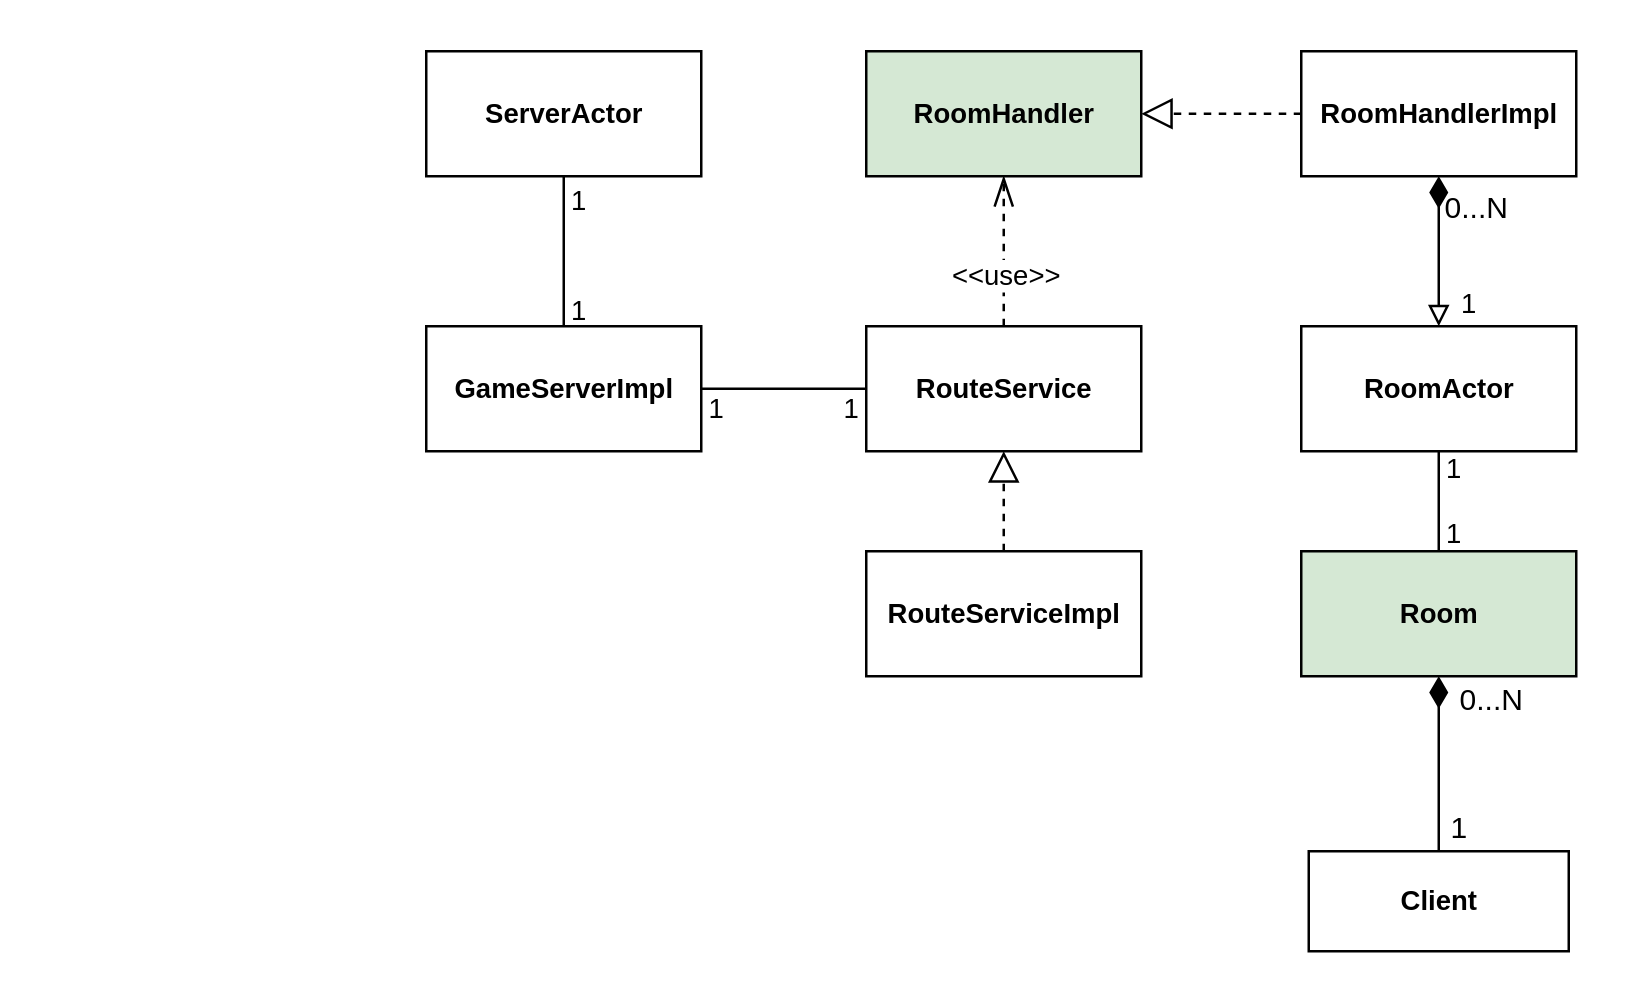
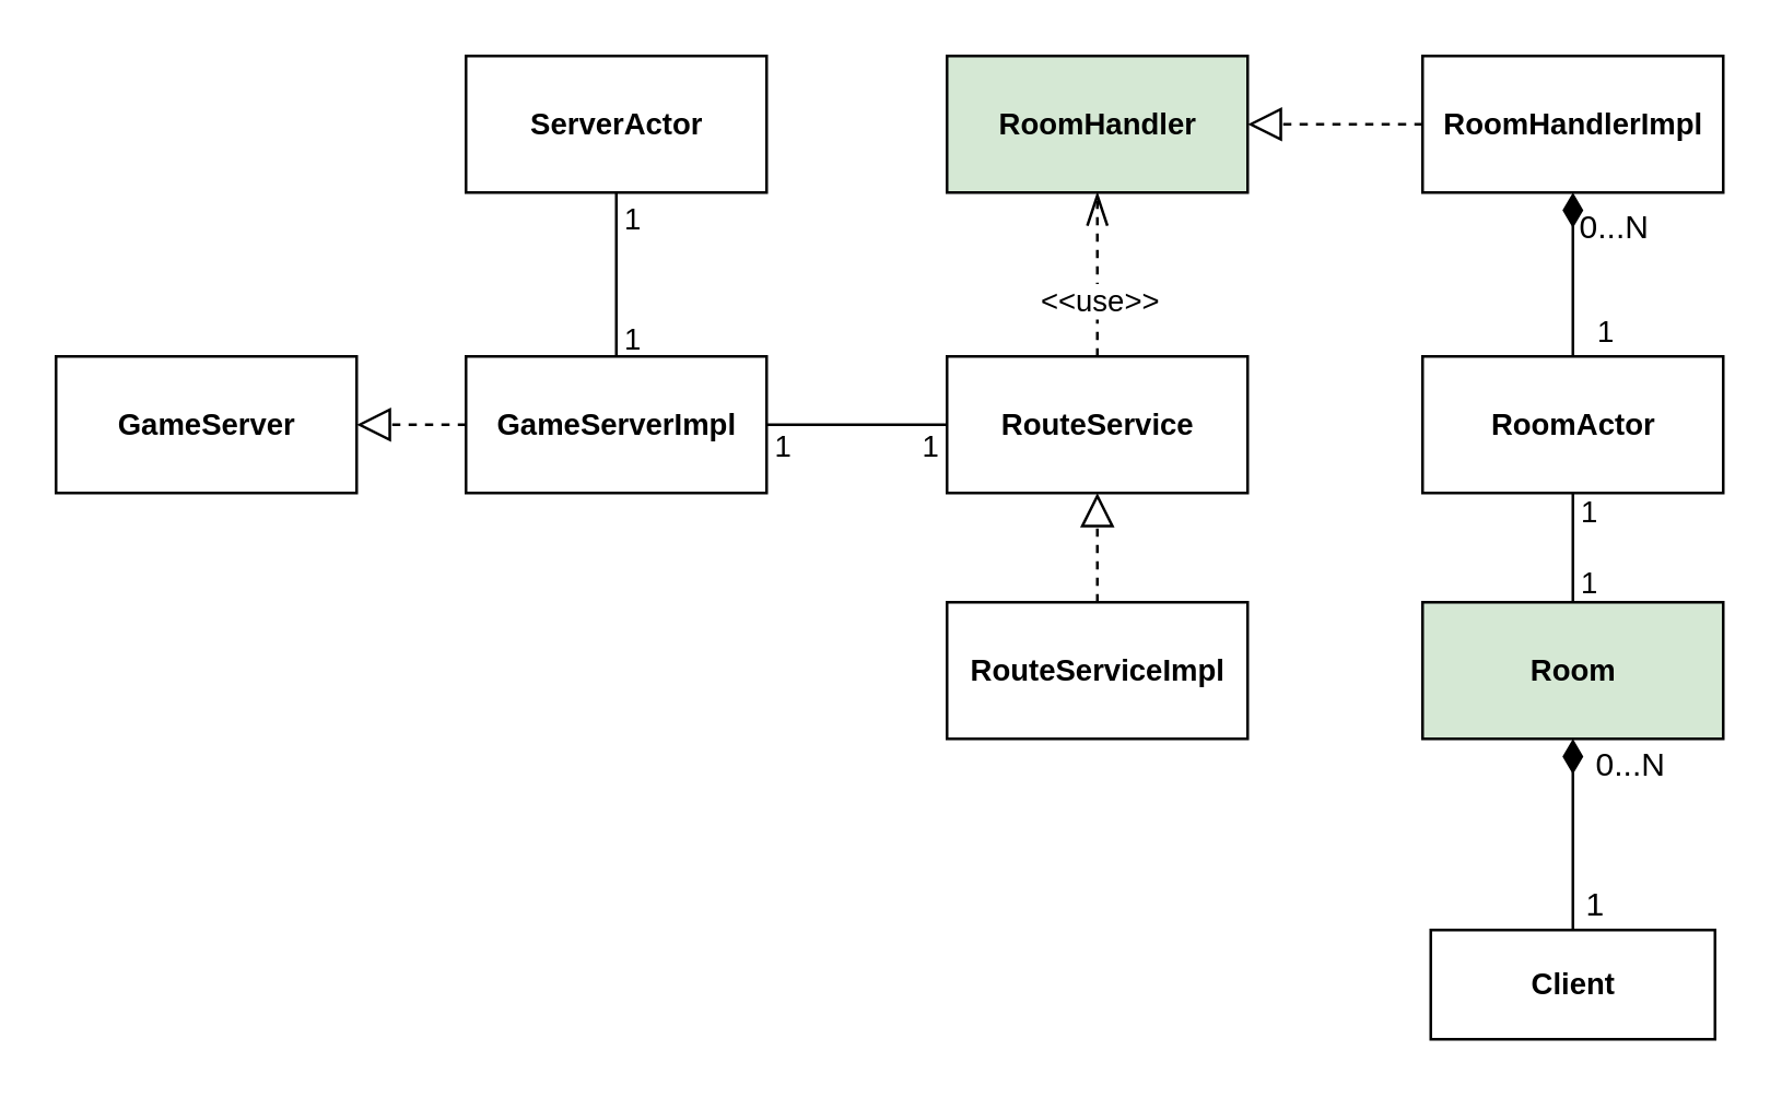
  <mxCell id="0" />
  <mxCell id="1" parent="0" />
+ <mxCell id="2" value="&lt;b&gt;GameServer&lt;/b&gt;" style="html=1;fontSize=11;" vertex="1" parent="1"><mxGeometry x="20" y="130" width="110" height="50" as="geometry" /></mxCell>
  <mxCell id="3" value="ServerActor" style="html=1;fontSize=11;fontStyle=1" vertex="1" parent="1"><mxGeometry x="170" y="20" width="110" height="50" as="geometry" /></mxCell>
  <mxCell id="4" value="&lt;b&gt;RoomHandler&lt;/b&gt;" style="html=1;fontSize=11;fillColor=#d5e8d4;" vertex="1" parent="1"><mxGeometry x="346" y="20" width="110" height="50" as="geometry" /></mxCell>
  <mxCell id="5" style="edgeStyle=orthogonalEdgeStyle;rounded=0;orthogonalLoop=1;jettySize=auto;html=1;dashed=1;startArrow=none;startFill=0;startSize=10;endArrow=openThin;endFill=0;endSize=10;strokeWidth=1;fontSize=11;" edge="1" parent="1" source="7" target="4"><mxGeometry relative="1" as="geometry" /></mxCell>
  <mxCell id="6" value="&amp;lt;&amp;lt;use&amp;gt;&amp;gt;" style="text;html=1;align=center;verticalAlign=middle;resizable=0;points=[];labelBackgroundColor=#ffffff;fontSize=11;" vertex="1" connectable="0" parent="5"><mxGeometry x="0.269" y="-1" relative="1" as="geometry"><mxPoint x="-1" y="17.03" as="offset" /></mxGeometry></mxCell>
  <mxCell id="7" value="&lt;b&gt;RouteService&lt;/b&gt;" style="html=1;fontSize=11;" vertex="1" parent="1"><mxGeometry x="346" y="130" width="110" height="50" as="geometry" /></mxCell>
  <mxCell id="8" style="rounded=0;orthogonalLoop=1;jettySize=auto;html=1;endArrow=none;endFill=0;fontSize=11;startArrow=none;startFill=0;strokeWidth=1;endSize=6;startSize=10;" edge="1" parent="1" source="24" target="7"><mxGeometry relative="1" as="geometry"><mxPoint x="270" y="120" as="sourcePoint" /><mxPoint x="410" y="120" as="targetPoint" /></mxGeometry></mxCell>
  <mxCell id="9" value="1" style="edgeLabel;html=1;align=center;verticalAlign=middle;resizable=0;points=[];labelBackgroundColor=none;" vertex="1" connectable="0" parent="8"><mxGeometry x="-0.838" y="1" relative="1" as="geometry"><mxPoint y="8" as="offset" /></mxGeometry></mxCell>
  <mxCell id="10" value="1" style="edgeLabel;html=1;align=center;verticalAlign=middle;resizable=0;points=[];labelBackgroundColor=none;" vertex="1" connectable="0" parent="8"><mxGeometry x="0.687" relative="1" as="geometry"><mxPoint x="3.33" y="7" as="offset" /></mxGeometry></mxCell>
  <mxCell id="11" value="&lt;b&gt;Room&lt;/b&gt;" style="html=1;fontSize=11;fillColor=#d5e8d4;" vertex="1" parent="1"><mxGeometry x="520" y="220" width="110" height="50" as="geometry" /></mxCell>
- <mxCell id="12" style="rounded=0;orthogonalLoop=1;jettySize=auto;html=1;endArrow=block;endFill=0;fontSize=11;startArrow=diamondThin;startFill=1;strokeWidth=1;endSize=6;startSize=10;" edge="1" parent="1" source="32" target="19"><mxGeometry relative="1" as="geometry"><mxPoint x="494" y="220" as="sourcePoint" /><mxPoint x="634" y="220" as="targetPoint" /></mxGeometry></mxCell>
+ <mxCell id="12" style="rounded=0;orthogonalLoop=1;jettySize=auto;html=1;endArrow=none;endFill=0;fontSize=11;startArrow=diamondThin;startFill=1;strokeWidth=1;endSize=6;startSize=10;" edge="1" parent="1" source="32" target="19"><mxGeometry relative="1" as="geometry"><mxPoint x="494" y="220" as="sourcePoint" /><mxPoint x="634" y="220" as="targetPoint" /></mxGeometry></mxCell>
  <mxCell id="13" value="1" style="text;html=1;align=center;verticalAlign=middle;resizable=0;points=[];labelBackgroundColor=none;fontSize=11;" vertex="1" connectable="0" parent="12"><mxGeometry x="-0.86" relative="1" as="geometry"><mxPoint x="5.06" y="-8.59" as="offset" /></mxGeometry></mxCell>
  <mxCell id="14" value="1" style="text;html=1;align=center;verticalAlign=middle;resizable=0;points=[];labelBackgroundColor=#ffffff;fontSize=11;" vertex="1" connectable="0" parent="12"><mxGeometry x="0.809" y="1" relative="1" as="geometry"><mxPoint x="10" y="-3.16" as="offset" /></mxGeometry></mxCell>
  <mxCell id="15" value="0...N" style="text;html=1;align=center;verticalAlign=middle;resizable=0;points=[];" vertex="1" connectable="0" parent="12"><mxGeometry x="0.689" y="1" relative="1" as="geometry"><mxPoint x="13.9" y="-38.96" as="offset" /></mxGeometry></mxCell>
  <mxCell id="16" style="edgeStyle=none;rounded=0;orthogonalLoop=1;jettySize=auto;html=1;startArrow=none;startFill=0;startSize=12;endArrow=none;endFill=0;endSize=11;strokeWidth=1;fontSize=11;" edge="1" parent="1" source="19" target="11"><mxGeometry relative="1" as="geometry"><Array as="points"><mxPoint x="575" y="200" /></Array></mxGeometry></mxCell>
  <mxCell id="17" value="1" style="edgeLabel;html=1;align=center;verticalAlign=middle;resizable=0;points=[];labelBackgroundColor=none;" vertex="1" connectable="0" parent="16"><mxGeometry x="-0.679" relative="1" as="geometry"><mxPoint x="5" as="offset" /></mxGeometry></mxCell>
  <mxCell id="18" value="1" style="edgeLabel;html=1;align=center;verticalAlign=middle;resizable=0;points=[];labelBackgroundColor=none;" vertex="1" connectable="0" parent="16"><mxGeometry x="0.802" relative="1" as="geometry"><mxPoint x="5" y="-4" as="offset" /></mxGeometry></mxCell>
  <mxCell id="19" value="RoomActor" style="html=1;fontSize=11;fontStyle=1" vertex="1" parent="1"><mxGeometry x="520" y="130" width="110" height="50" as="geometry" /></mxCell>
+ <mxCell id="20" style="edgeStyle=none;rounded=0;orthogonalLoop=1;jettySize=auto;html=1;dashed=1;startArrow=none;startFill=0;startSize=10;endArrow=block;endFill=0;endSize=10;strokeWidth=1;fontSize=11;" edge="1" parent="1" source="24" target="2"><mxGeometry relative="1" as="geometry" /></mxCell>
  <mxCell id="21" style="edgeStyle=none;rounded=0;orthogonalLoop=1;jettySize=auto;html=1;startArrow=none;startFill=0;startSize=12;endArrow=none;endFill=0;endSize=10;strokeColor=#000000;" edge="1" parent="1" source="24" target="3"><mxGeometry relative="1" as="geometry" /></mxCell>
  <mxCell id="22" value="1" style="edgeLabel;html=1;align=center;verticalAlign=middle;resizable=0;points=[];labelBackgroundColor=none;" vertex="1" connectable="0" parent="21"><mxGeometry x="-0.756" relative="1" as="geometry"><mxPoint x="5" as="offset" /></mxGeometry></mxCell>
  <mxCell id="23" value="1" style="edgeLabel;html=1;align=center;verticalAlign=middle;resizable=0;points=[];labelBackgroundColor=none;" vertex="1" connectable="0" parent="21"><mxGeometry x="0.8" relative="1" as="geometry"><mxPoint x="5" y="3" as="offset" /></mxGeometry></mxCell>
  <mxCell id="24" value="GameServerImpl" style="html=1;fontSize=11;fontStyle=1" vertex="1" parent="1"><mxGeometry x="170" y="130" width="110" height="50" as="geometry" /></mxCell>
  <mxCell id="25" style="edgeStyle=orthogonalEdgeStyle;rounded=0;orthogonalLoop=1;jettySize=auto;html=1;endArrow=block;endFill=0;dashed=1;strokeWidth=1;endSize=10;" edge="1" parent="1" source="26" target="7"><mxGeometry relative="1" as="geometry" /></mxCell>
  <mxCell id="26" value="RouteServiceImpl" style="html=1;fontSize=11;fontStyle=1" vertex="1" parent="1"><mxGeometry x="346" y="220" width="110" height="50" as="geometry" /></mxCell>
  <mxCell id="27" style="edgeStyle=none;rounded=0;orthogonalLoop=1;jettySize=auto;html=1;endArrow=diamondThin;endFill=1;endSize=10;strokeWidth=1;startSize=10;" edge="1" parent="1" source="30" target="11"><mxGeometry relative="1" as="geometry" /></mxCell>
  <mxCell id="28" value="1" style="text;html=1;align=center;verticalAlign=middle;resizable=0;points=[];" vertex="1" connectable="0" parent="27"><mxGeometry x="0.665" relative="1" as="geometry"><mxPoint x="7" y="48.4" as="offset" /></mxGeometry></mxCell>
  <mxCell id="29" value="0...N" style="text;html=1;align=center;verticalAlign=middle;resizable=0;points=[];" vertex="1" connectable="0" parent="27"><mxGeometry x="-0.69" y="1" relative="1" as="geometry"><mxPoint x="21" y="-49.2" as="offset" /></mxGeometry></mxCell>
  <mxCell id="30" value="&lt;b&gt;Client&lt;/b&gt;" style="html=1;fontSize=11;" vertex="1" parent="1"><mxGeometry x="523" y="340" width="104" height="40" as="geometry" /></mxCell>
  <mxCell id="31" style="edgeStyle=orthogonalEdgeStyle;rounded=0;orthogonalLoop=1;jettySize=auto;html=1;endArrow=block;endFill=0;dashed=1;startSize=6;endSize=10;" edge="1" parent="1" source="32" target="4"><mxGeometry relative="1" as="geometry" /></mxCell>
  <mxCell id="32" value="RoomHandlerImpl" style="html=1;fontSize=11;fontStyle=1" vertex="1" parent="1"><mxGeometry x="520" y="20" width="110" height="50" as="geometry" /></mxCell>
